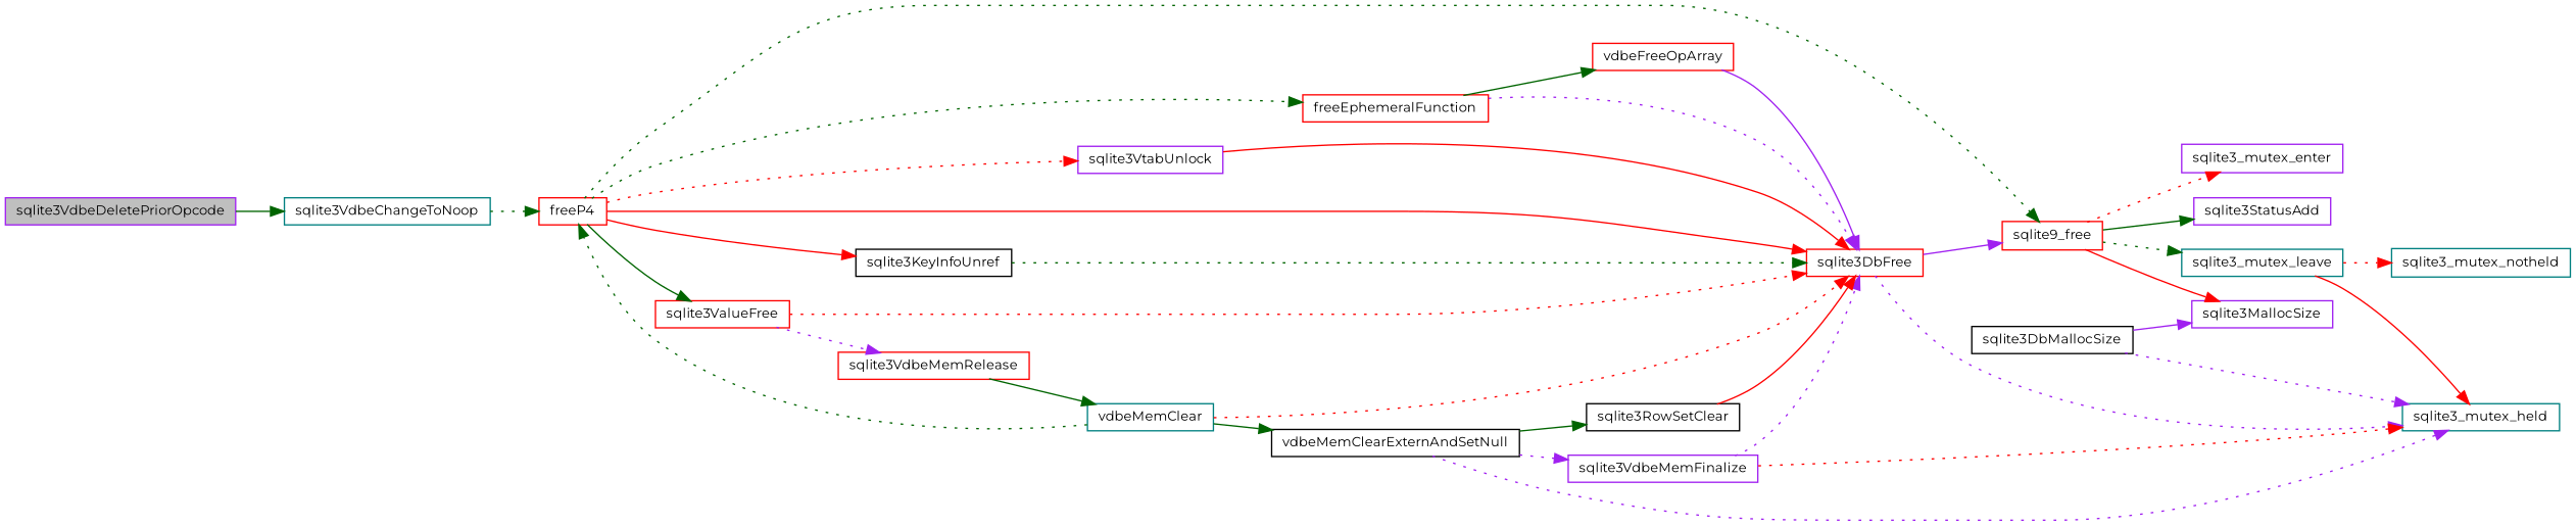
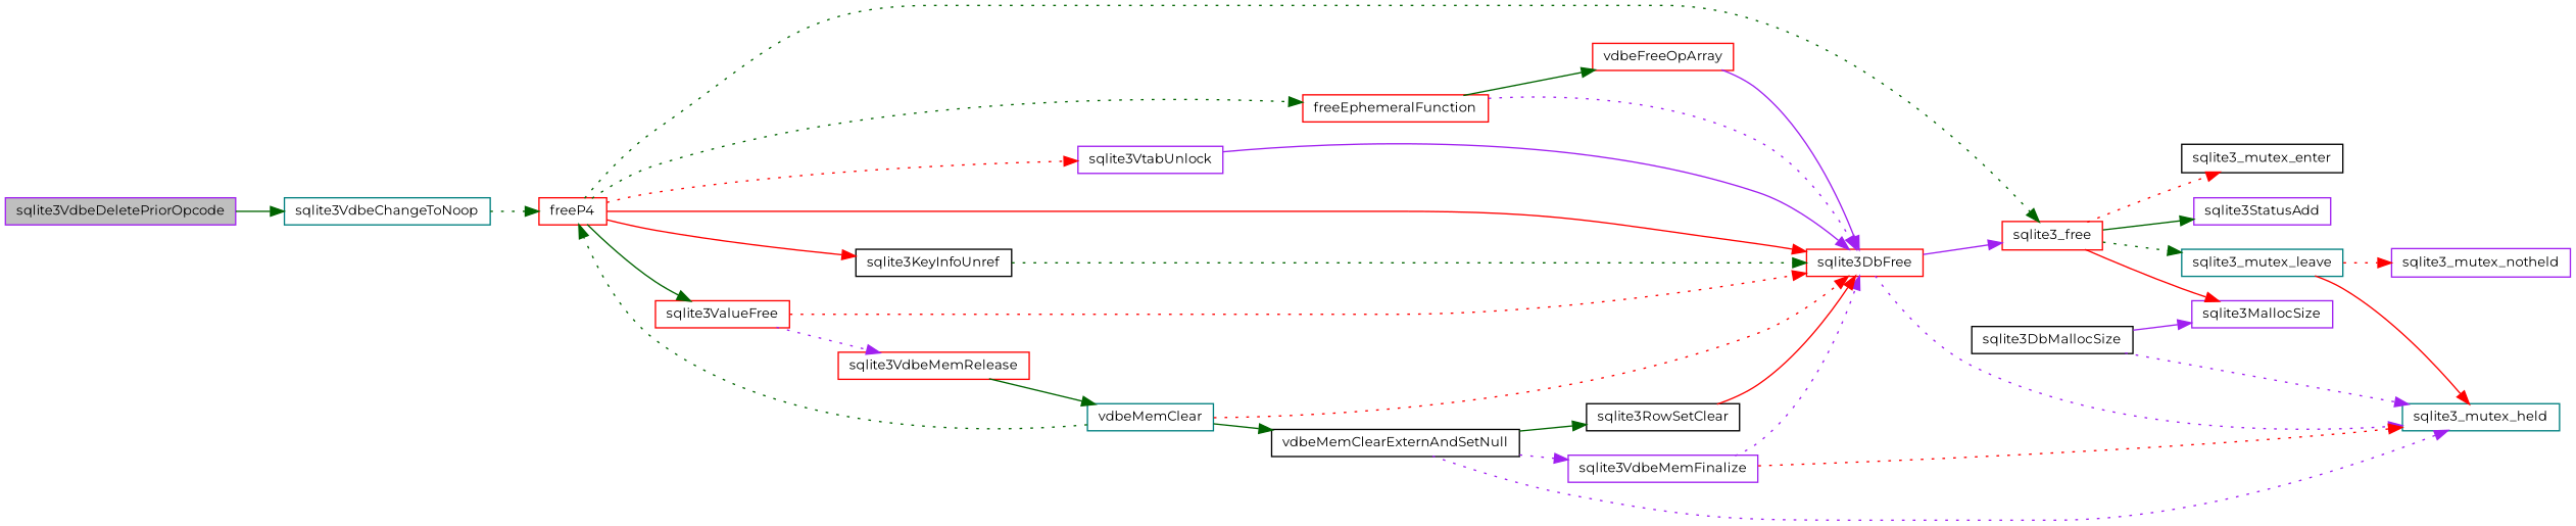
  digraph {
    fontname=Montserrat
    rankdir=LR
    node [color=red fillcolor=white fontname=Montserrat fontsize=10 shape=record style=filled]
    edge [color=darkgreen fontname=Montserrat fontsize=10 labelfontname=FreeSans labelfontsize=10 style=dotted]
    n1 [color=purple fillcolor=grey75 fontcolor=black height=0.2 label=sqlite3VdbeDeletePriorOpcode width=0.4]
    n2 [color=teal height=0.2 label=sqlite3VdbeChangeToNoop width=0.4]
    n3 [height=0.2 label=freeP4 width=0.4]
    n4 [height=0.2 label=sqlite3DbFree width=0.4]
-   n5 [height=0.2 label=sqlite9_free width=0.4]
+   n5 [height=0.2 label=sqlite3_free width=0.4]
    n6 [color=black height=0.2 label=sqlite3KeyInfoUnref width=0.4]
    n7 [height=0.2 label=freeEphemeralFunction width=0.4]
    n8 [height=0.2 label=sqlite3ValueFree width=0.4]
    n9 [color=purple height=0.2 label=sqlite3VtabUnlock width=0.4]
    n10 [color=teal height=0.2 label=sqlite3_mutex_held width=0.4]
    n11 [color=purple height=0.2 label=sqlite3MallocSize width=0.4]
-   n12 [color=purple height=0.2 label=sqlite3_mutex_enter width=0.4]
+   n12 [color=black height=0.2 label=sqlite3_mutex_enter width=0.4]
    n13 [color=purple height=0.2 label=sqlite3StatusAdd width=0.4]
    n14 [color=teal height=0.2 label=sqlite3_mutex_leave width=0.4]
    n15 [height=0.2 label=vdbeFreeOpArray width=0.4]
    n16 [height=0.2 label=sqlite3VdbeMemRelease width=0.4]
    n17 [color=black height=0.2 label=sqlite3DbMallocSize width=0.4]
-   n18 [color=teal height=0.2 label=sqlite3_mutex_notheld width=0.4]
+   n18 [color=purple height=0.2 label=sqlite3_mutex_notheld width=0.4]
    n19 [color=teal height=0.2 label=vdbeMemClear width=0.4]
    n20 [color=black height=0.2 label=vdbeMemClearExternAndSetNull width=0.4]
    n21 [color=purple height=0.2 label=sqlite3VdbeMemFinalize width=0.4]
    n22 [color=black height=0.2 label=sqlite3RowSetClear width=0.4]
    n1 -> n2 [style=solid]
    n2 -> n3
    n3 -> n4 [color=red style=solid]
    n3 -> n5
    n3 -> n6 [color=red style=solid]
    n3 -> n7
    n3 -> n8 [style=solid]
    n3 -> n9 [color=red]
    n4 -> n5 [color=purple style=solid]
    n4 -> n10 [color=purple]
    n5 -> n11 [color=red style=solid]
    n5 -> n12 [color=red]
    n5 -> n13 [style=solid]
    n5 -> n14
    n6 -> n4
    n7 -> n4 [color=purple]
    n7 -> n15 [style=solid]
    n8 -> n4 [color=red]
    n8 -> n16 [color=purple]
-   n9 -> n4 [color=red style=solid]
+   n9 -> n4 [color=purple style=solid]
    n14 -> n10 [color=red style=solid]
    n14 -> n18 [color=red]
    n15 -> n4 [color=purple style=solid]
    n16 -> n19 [style=solid]
    n17 -> n10 [color=purple]
    n17 -> n11 [color=purple style=solid]
    n19 -> n3
    n19 -> n4 [color=red]
    n19 -> n20 [style=solid]
    n20 -> n10 [color=purple]
    n20 -> n21 [color=purple]
    n20 -> n22 [style=solid]
    n21 -> n4 [color=purple]
    n21 -> n10 [color=red]
    n22 -> n4 [color=red style=solid]
  }
